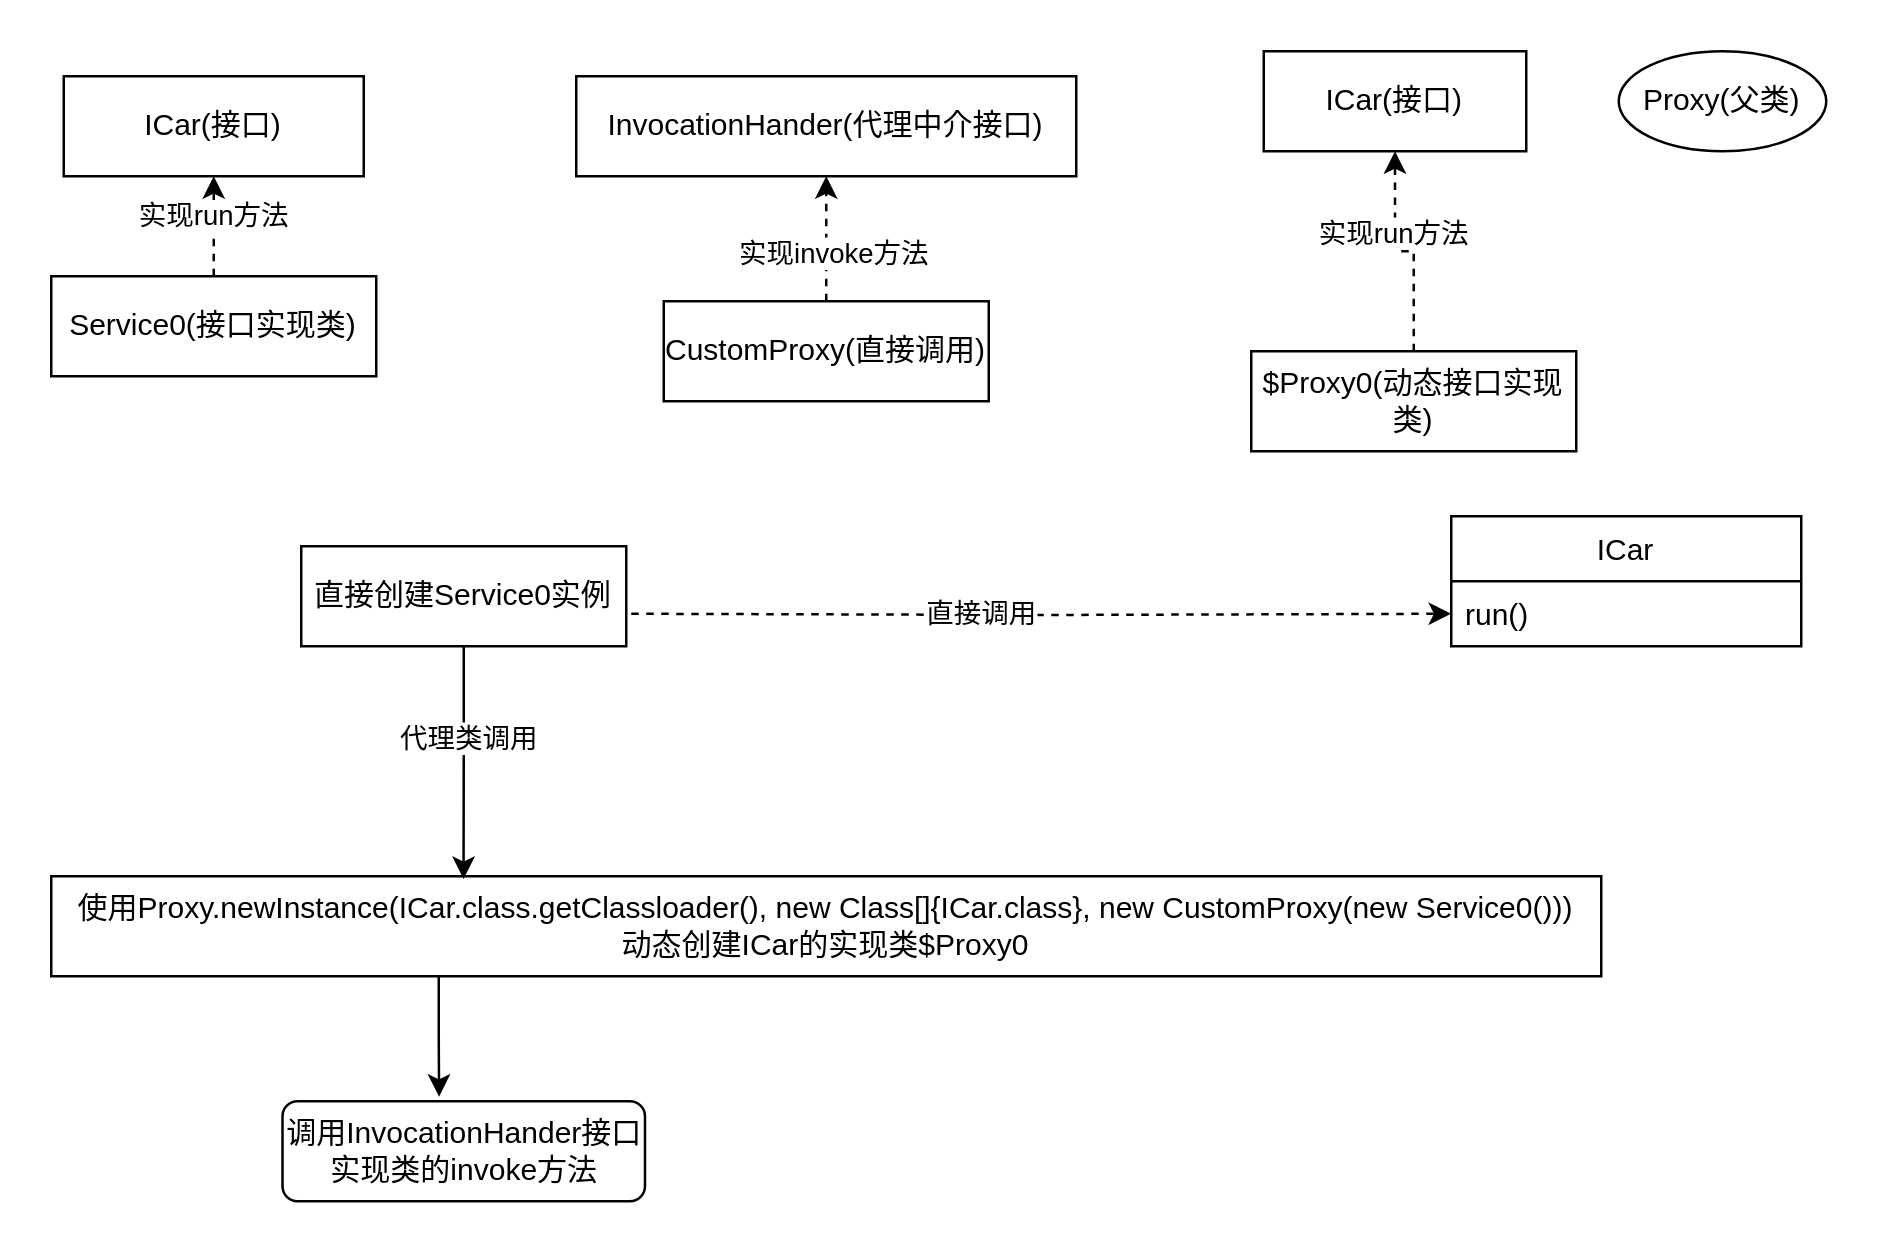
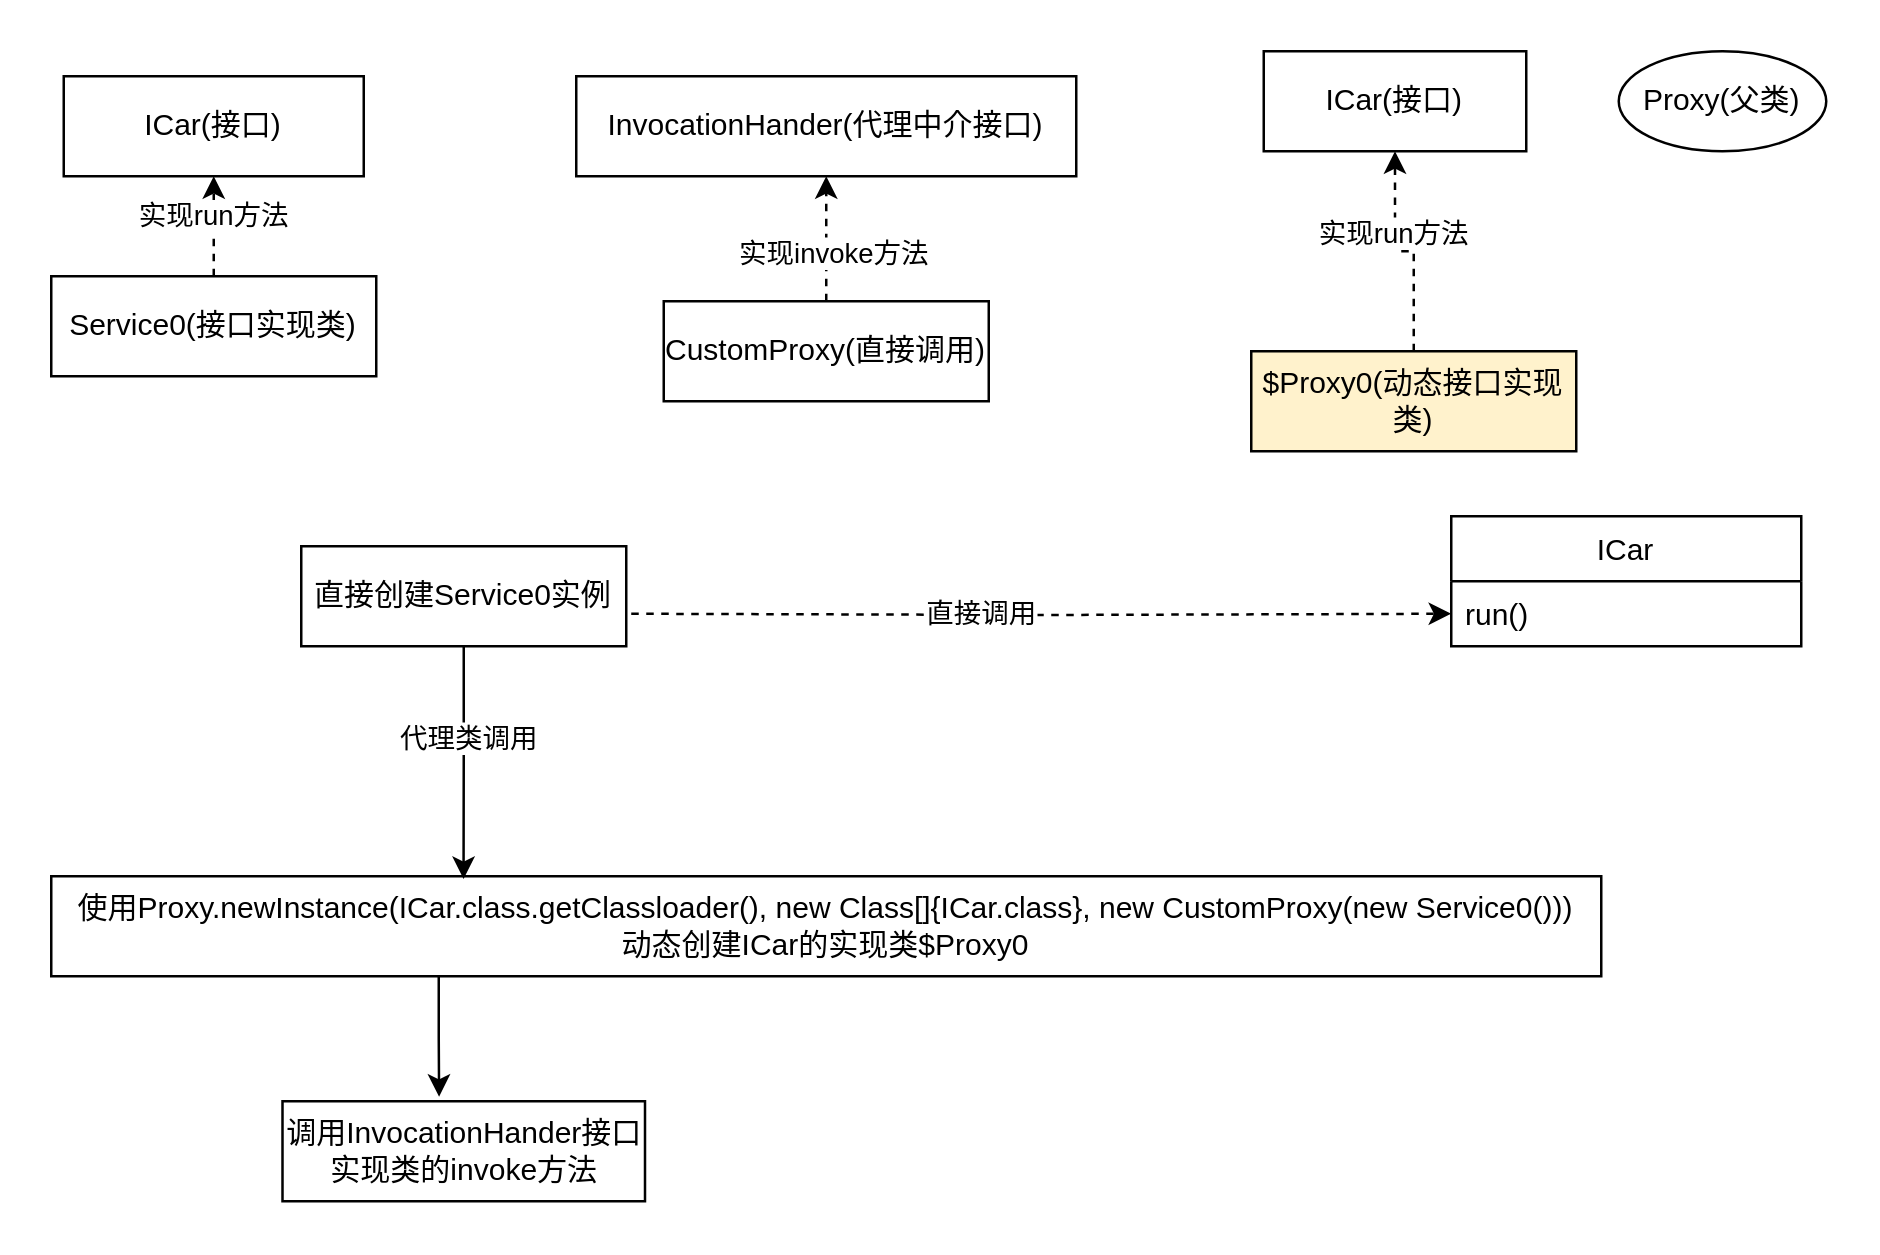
  <mxCell id="0" />
  <mxCell id="1" parent="0" />
  <mxCell id="2" style="edgeStyle=orthogonalEdgeStyle;rounded=0;orthogonalLoop=1;jettySize=auto;html=1;exitX=1;exitY=0.5;exitDx=0;exitDy=0;entryX=0;entryY=0.5;entryDx=0;entryDy=0;dashed=1;" edge="1" parent="1" target="13"><mxGeometry relative="1" as="geometry"><mxPoint x="252" y="245" as="sourcePoint" /></mxGeometry></mxCell>
  <mxCell id="3" value="直接调用" style="edgeLabel;html=1;align=center;verticalAlign=middle;resizable=0;points=[];" vertex="1" connectable="0" parent="2"><mxGeometry x="-0.154" y="1" relative="1" as="geometry"><mxPoint as="offset" /></mxGeometry></mxCell>
  <mxCell id="4" value="ICar(接口)" style="rounded=0;whiteSpace=wrap;html=1;" vertex="1" parent="1"><mxGeometry x="25" y="30" width="120" height="40" as="geometry" /></mxCell>
  <mxCell id="5" style="edgeStyle=orthogonalEdgeStyle;rounded=0;orthogonalLoop=1;jettySize=auto;html=1;exitX=0.5;exitY=0;exitDx=0;exitDy=0;entryX=0.5;entryY=1;entryDx=0;entryDy=0;dashed=1;" edge="1" parent="1" source="7" target="4"><mxGeometry relative="1" as="geometry" /></mxCell>
  <mxCell id="6" value="实现run方法" style="edgeLabel;html=1;align=center;verticalAlign=middle;resizable=0;points=[];" vertex="1" connectable="0" parent="5"><mxGeometry x="0.257" y="1" relative="1" as="geometry"><mxPoint as="offset" /></mxGeometry></mxCell>
  <mxCell id="7" value="Service0(接口实现类)" style="rounded=0;whiteSpace=wrap;html=1;" vertex="1" parent="1"><mxGeometry x="20" y="110" width="130" height="40" as="geometry" /></mxCell>
  <mxCell id="8" value="InvocationHander(代理中介接口)" style="rounded=0;whiteSpace=wrap;html=1;" vertex="1" parent="1"><mxGeometry x="230" y="30" width="200" height="40" as="geometry" /></mxCell>
  <mxCell id="9" style="edgeStyle=orthogonalEdgeStyle;rounded=0;orthogonalLoop=1;jettySize=auto;html=1;exitX=0.5;exitY=0;exitDx=0;exitDy=0;entryX=0.5;entryY=1;entryDx=0;entryDy=0;dashed=1;" edge="1" parent="1" source="11" target="8"><mxGeometry relative="1" as="geometry"><Array as="points"><mxPoint x="330" y="120" /><mxPoint x="330" y="120" /></Array></mxGeometry></mxCell>
  <mxCell id="10" value="实现invoke方法" style="edgeLabel;html=1;align=center;verticalAlign=middle;resizable=0;points=[];" vertex="1" connectable="0" parent="9"><mxGeometry x="-0.205" y="-2" relative="1" as="geometry"><mxPoint as="offset" /></mxGeometry></mxCell>
  <mxCell id="11" value="CustomProxy(直接调用)" style="rounded=0;whiteSpace=wrap;html=1;" vertex="1" parent="1"><mxGeometry x="265" y="120" width="130" height="40" as="geometry" /></mxCell>
  <mxCell id="12" value="ICar" style="swimlane;fontStyle=0;childLayout=stackLayout;horizontal=1;startSize=26;fillColor=none;horizontalStack=0;resizeParent=1;resizeParentMax=0;resizeLast=0;collapsible=1;marginBottom=0;" vertex="1" parent="1"><mxGeometry x="580" y="206" width="140" height="52" as="geometry" /></mxCell>
  <mxCell id="13" value="run()" style="text;strokeColor=none;fillColor=none;align=left;verticalAlign=top;spacingLeft=4;spacingRight=4;overflow=hidden;rotatable=0;points=[[0,0.5],[1,0.5]];portConstraint=eastwest;" vertex="1" parent="12"><mxGeometry y="26" width="140" height="26" as="geometry" /></mxCell>
  <mxCell id="14" style="edgeStyle=orthogonalEdgeStyle;rounded=0;orthogonalLoop=1;jettySize=auto;html=1;exitX=0.25;exitY=1;exitDx=0;exitDy=0;entryX=0.432;entryY=-0.044;entryDx=0;entryDy=0;entryPerimeter=0;" edge="1" parent="1" source="15" target="24"><mxGeometry relative="1" as="geometry" /></mxCell>
  <mxCell id="15" value="使用Proxy.newInstance(ICar.class.getClassloader(), new Class[]{ICar.class}, new CustomProxy(new Service0()))&lt;br&gt;动态创建ICar的实现类$Proxy0" style="rounded=0;whiteSpace=wrap;html=1;" vertex="1" parent="1"><mxGeometry x="20" y="350" width="620" height="40" as="geometry" /></mxCell>
  <mxCell id="16" style="edgeStyle=orthogonalEdgeStyle;rounded=0;orthogonalLoop=1;jettySize=auto;html=1;exitX=0.5;exitY=1;exitDx=0;exitDy=0;entryX=0.266;entryY=0.028;entryDx=0;entryDy=0;entryPerimeter=0;" edge="1" parent="1" source="18" target="15"><mxGeometry relative="1" as="geometry"><mxPoint x="220" y="330" as="targetPoint" /></mxGeometry></mxCell>
  <mxCell id="17" value="代理类调用" style="edgeLabel;html=1;align=center;verticalAlign=middle;resizable=0;points=[];" vertex="1" connectable="0" parent="16"><mxGeometry x="-0.228" y="1" relative="1" as="geometry"><mxPoint as="offset" /></mxGeometry></mxCell>
  <mxCell id="18" value="直接创建Service0实例" style="rounded=0;whiteSpace=wrap;html=1;" vertex="1" parent="1"><mxGeometry x="120" y="218" width="130" height="40" as="geometry" /></mxCell>
  <mxCell id="19" value="ICar(接口)" style="rounded=0;whiteSpace=wrap;html=1;" vertex="1" parent="1"><mxGeometry x="505" y="20" width="105" height="40" as="geometry" /></mxCell>
  <mxCell id="20" style="edgeStyle=orthogonalEdgeStyle;rounded=0;orthogonalLoop=1;jettySize=auto;html=1;exitX=0.5;exitY=0;exitDx=0;exitDy=0;entryX=0.5;entryY=1;entryDx=0;entryDy=0;dashed=1;" edge="1" parent="1" source="22" target="19"><mxGeometry relative="1" as="geometry" /></mxCell>
  <mxCell id="21" value="实现run方法" style="edgeLabel;html=1;align=center;verticalAlign=middle;resizable=0;points=[];" vertex="1" connectable="0" parent="20"><mxGeometry x="0.257" y="1" relative="1" as="geometry"><mxPoint as="offset" /></mxGeometry></mxCell>
- <mxCell id="22" value="$Proxy0(动态接口实现类)" style="rounded=0;whiteSpace=wrap;html=1;" vertex="1" parent="1"><mxGeometry x="500" y="140" width="130" height="40" as="geometry" /></mxCell>
+ <mxCell id="22" value="$Proxy0(动态接口实现类)" style="rounded=0;whiteSpace=wrap;html=1;fillColor=#fff2cc;" vertex="1" parent="1"><mxGeometry x="500" y="140" width="130" height="40" as="geometry" /></mxCell>
  <mxCell id="23" value="Proxy(父类)" style="ellipse;whiteSpace=wrap;html=1;" vertex="1" parent="1"><mxGeometry x="647" y="20" width="83" height="40" as="geometry" /></mxCell>
- <mxCell id="24" value="调用InvocationHander接口实现类的invoke方法" style="whiteSpace=wrap;html=1;rounded=1;" vertex="1" parent="1"><mxGeometry x="112.5" y="440" width="145" height="40" as="geometry" /></mxCell>
+ <mxCell id="24" value="调用InvocationHander接口实现类的invoke方法" style="rounded=0;whiteSpace=wrap;html=1;" vertex="1" parent="1"><mxGeometry x="112.5" y="440" width="145" height="40" as="geometry" /></mxCell>
